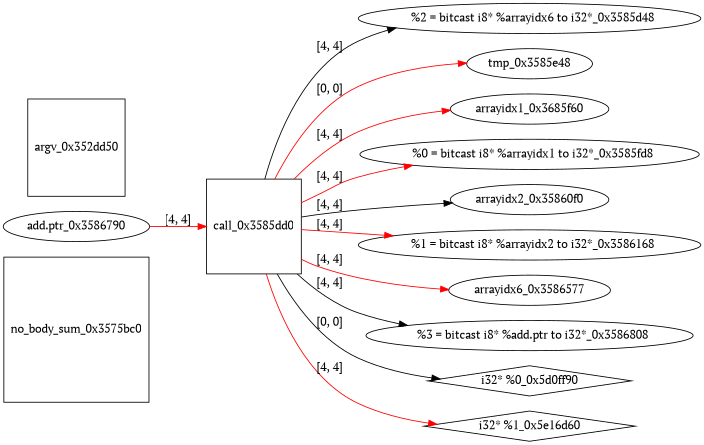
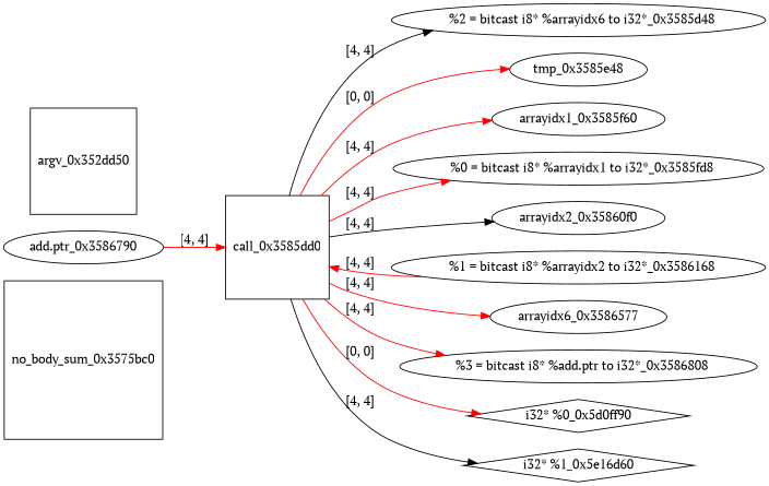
  digraph {
    fontname="PT Serif"
    rankdir=LR
    node [fontname="PT Serif" shape=ellipse]
    edge [color=red fontname="PT Serif"]
    no_body_sum_0x3575bc0 [shape=square]
    call_0x3585dd0 [shape=square]
    "  %2 = bitcast i8* %arrayidx6 to i32*_0x3585d48"
    tmp_0x3585e48
-   arrayidx1_0x3585f60 [label=arrayidx1_0x3685f60]
+   arrayidx1_0x3585f60
    "  %0 = bitcast i8* %arrayidx1 to i32*_0x3585fd8"
    arrayidx2_0x35860f0
    "  %1 = bitcast i8* %arrayidx2 to i32*_0x3586168"
    n9 [label=arrayidx6_0x3586577]
    "  %3 = bitcast i8* %add.ptr to i32*_0x3586808"
    "i32* %0_0x5d0ff90" [shape=diamond]
    "i32* %1_0x5e16d60" [shape=diamond]
    "add.ptr_0x3586790"
    n14 [label=argv_0x352dd50 shape=square]
    call_0x3585dd0 -> "  %2 = bitcast i8* %arrayidx6 to i32*_0x3585d48" [color=black label="[4, 4]"]
    call_0x3585dd0 -> tmp_0x3585e48 [label="[0, 0]"]
    call_0x3585dd0 -> arrayidx1_0x3585f60 [label="[4, 4]"]
    call_0x3585dd0 -> "  %0 = bitcast i8* %arrayidx1 to i32*_0x3585fd8" [label="[4, 4]"]
    call_0x3585dd0 -> arrayidx2_0x35860f0 [color=black label="[4, 4]"]
-   call_0x3585dd0 -> "  %1 = bitcast i8* %arrayidx2 to i32*_0x3586168" [label="[4, 4]"]
+   "  %1 = bitcast i8* %arrayidx2 to i32*_0x3586168" -> call_0x3585dd0 [label="[4, 4]"]
    call_0x3585dd0 -> n9 [label="[4, 4]"]
-   call_0x3585dd0 -> "  %3 = bitcast i8* %add.ptr to i32*_0x3586808" [color=black label="[4, 4]"]
-   call_0x3585dd0 -> "i32* %0_0x5d0ff90" [label="[0, 0]" color=""]
-   call_0x3585dd0 -> "i32* %1_0x5e16d60" [label="[4, 4]"]
+   call_0x3585dd0 -> "  %3 = bitcast i8* %add.ptr to i32*_0x3586808" [label="[4, 4]"]
+   call_0x3585dd0 -> "i32* %0_0x5d0ff90" [label="[0, 0]"]
+   call_0x3585dd0 -> "i32* %1_0x5e16d60" [label="[4, 4]" color=""]
    "add.ptr_0x3586790" -> call_0x3585dd0 [label="[4, 4]"]
  }
